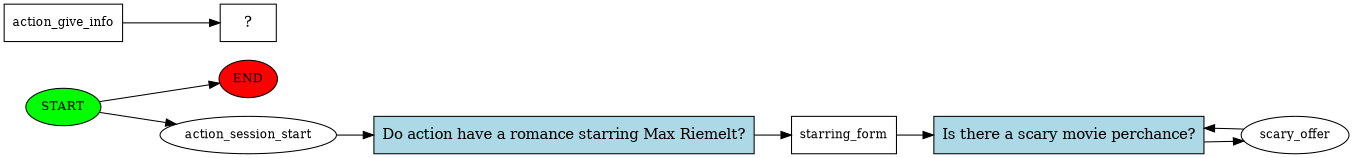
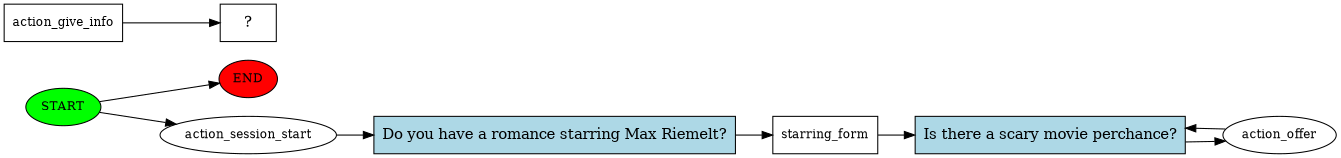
  digraph {
    rankdir=LR
    node [fontsize=12]
    n1 [fillcolor=green label=START style=filled]
    n2 [fillcolor=red label=END style=filled]
    n3 [label=action_session_start]
-   n4 [fillcolor=lightblue label="Do action have a romance starring Max Riemelt?" shape=rect style=filled fontsize=""]
+   n4 [fillcolor=lightblue label="Do you have a romance starring Max Riemelt?" shape=rect style=filled fontsize=""]
    n5 [label=starring_form shape=box]
    n6 [fillcolor=lightblue label="Is there a scary movie perchance?" shape=rect style=filled fontsize=""]
-   n7 [label=scary_offer]
+   n7 [label=action_offer]
    n8 [label=action_give_info shape=box]
    n9 [label="  ?  " shape=rect fontsize=""]
    n1 -> n2
    n1 -> n3
    n3 -> n4
    n4 -> n5
    n5 -> n6
    n6 -> n7
    n7 -> n6
    n8 -> n9
  }
